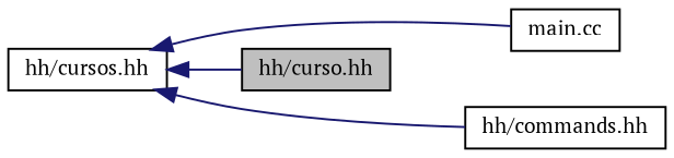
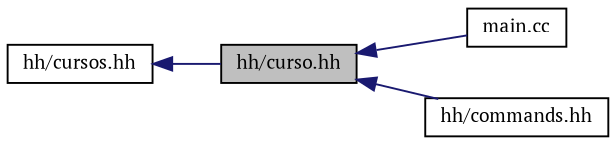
  digraph {
    fontname="PT Serif"
    rankdir=LR
    node [color=black fillcolor=white fontname="PT Serif" fontsize=10 shape=record style=filled]
    edge [color=midnightblue dir=back fontname="PT Serif" fontsize=10 labelfontname=Helvetica labelfontsize=10 style=solid]
    n1 [fillcolor=grey75 fontcolor=black height=0.2 label="hh/curso.hh" width=0.4]
    n2 [height=0.2 label="main.cc" width=0.4]
    n3 [height=0.2 label="hh/cursos.hh" width=0.4]
    n4 [height=0.2 label="hh/commands.hh" width=0.4]
-   n3 -> n2
+   n1 -> n2
    n3 -> n1
-   n3 -> n4
+   n1 -> n4
  }
